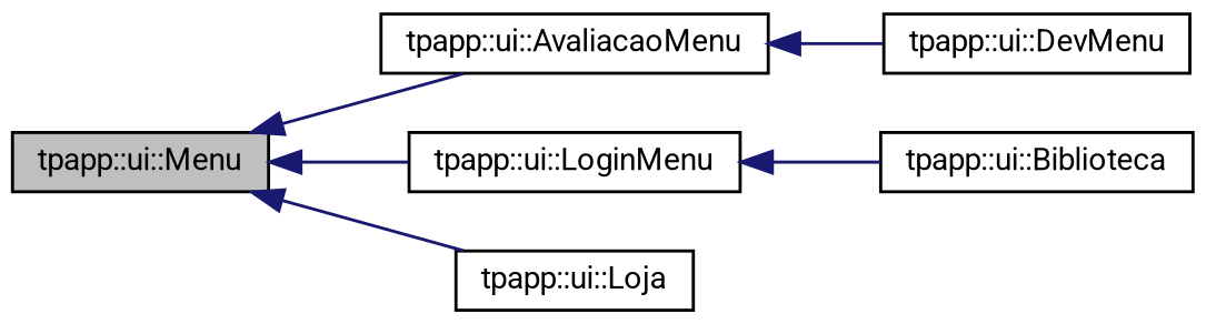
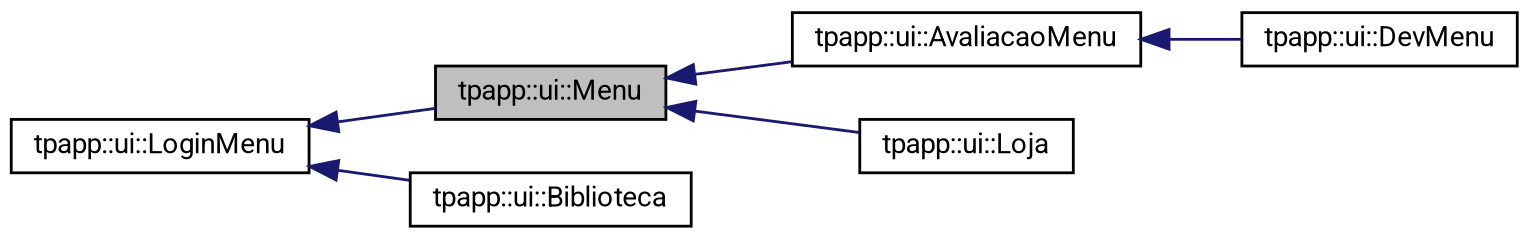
  digraph {
    fontname=Roboto
    rankdir=LR
    node [color=black fillcolor=white fontname=Roboto fontsize=10 shape=record style=filled]
    edge [color=midnightblue dir=back fontname=Roboto fontsize=10 labelfontname=Helvetica labelfontsize=10 style=solid]
    n1 [fillcolor=grey75 fontcolor=black height=0.2 label="tpapp::ui::Menu" width=0.4]
    n2 [height=0.2 label="tpapp::ui::AvaliacaoMenu" width=0.4]
    n3 [height=0.2 label="tpapp::ui::LoginMenu" width=0.4]
    n4 [height=0.2 label="tpapp::ui::Loja" width=0.4]
    n5 [height=0.2 label="tpapp::ui::DevMenu" width=0.4]
    n6 [height=0.2 label="tpapp::ui::Biblioteca" width=0.4]
    n1 -> n2
-   n1 -> n3
+   n3 -> n1
    n1 -> n4
    n2 -> n5
    n3 -> n6
  }
